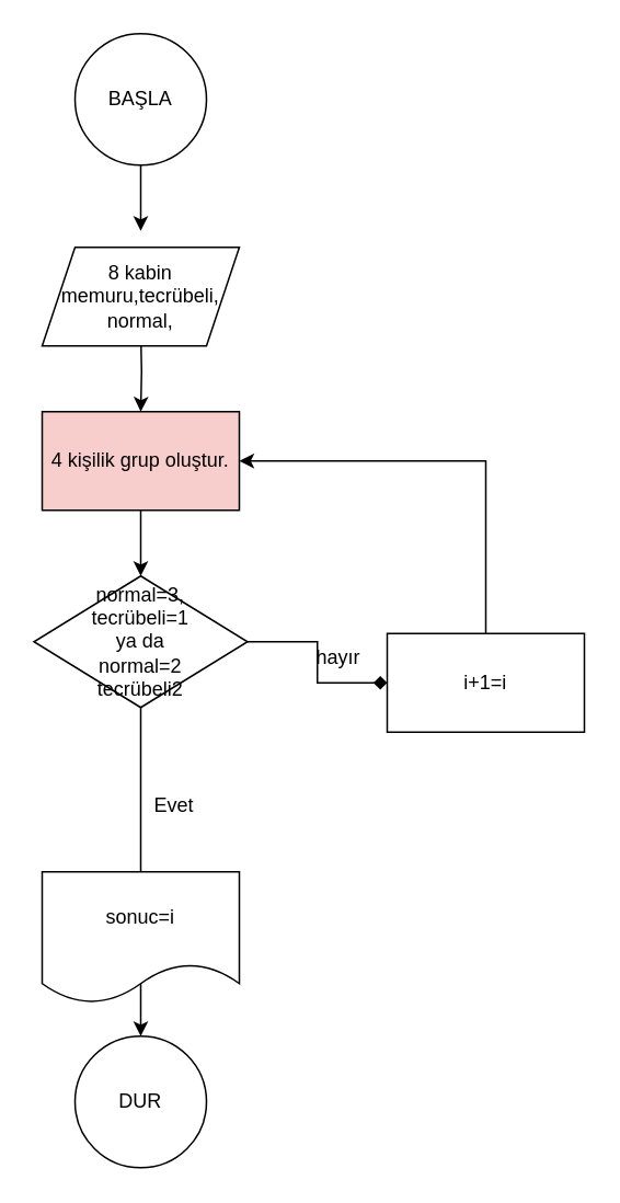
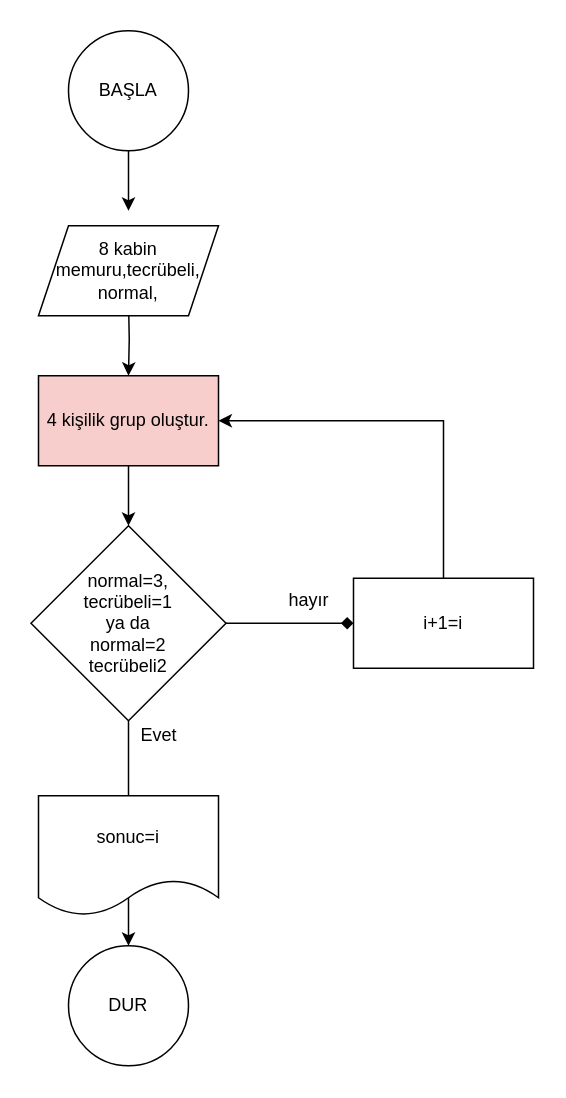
  <mxCell id="0" />
  <mxCell id="1" parent="0" />
  <mxCell id="2" value="" style="edgeStyle=orthogonalEdgeStyle;rounded=0;orthogonalLoop=1;jettySize=auto;html=1;" parent="1" source="3" edge="1"><mxGeometry relative="1" as="geometry"><mxPoint x="85" y="140" as="targetPoint" /></mxGeometry></mxCell>
  <mxCell id="3" value="BAŞLA" style="ellipse;whiteSpace=wrap;html=1;aspect=fixed;" parent="1" vertex="1"><mxGeometry x="45" y="20" width="80" height="80" as="geometry" /></mxCell>
  <mxCell id="4" value="DUR" style="ellipse;whiteSpace=wrap;html=1;aspect=fixed;" parent="1" vertex="1"><mxGeometry x="45" y="630" width="80" height="80" as="geometry" /></mxCell>
  <mxCell id="5" value="" style="edgeStyle=orthogonalEdgeStyle;rounded=0;orthogonalLoop=1;jettySize=auto;html=1;" parent="1" target="7" edge="1"><mxGeometry relative="1" as="geometry"><mxPoint x="85" y="200" as="sourcePoint" /></mxGeometry></mxCell>
  <mxCell id="6" value="" style="edgeStyle=orthogonalEdgeStyle;rounded=0;orthogonalLoop=1;jettySize=auto;html=1;" parent="1" source="7" target="10" edge="1"><mxGeometry relative="1" as="geometry" /></mxCell>
  <mxCell id="7" value="4 kişilik grup oluştur." style="rounded=0;whiteSpace=wrap;html=1;fillColor=#f8cecc;" parent="1" vertex="1"><mxGeometry x="25" y="250" width="120" height="60" as="geometry" /></mxCell>
  <mxCell id="8" value="" style="edgeStyle=orthogonalEdgeStyle;rounded=0;orthogonalLoop=1;jettySize=auto;html=1;" parent="1" source="10" target="4" edge="1"><mxGeometry relative="1" as="geometry" /></mxCell>
  <mxCell id="9" value="" style="edgeStyle=orthogonalEdgeStyle;rounded=0;orthogonalLoop=1;jettySize=auto;html=1;endArrow=diamond;" parent="1" source="10" target="13" edge="1"><mxGeometry relative="1" as="geometry" /></mxCell>
- <mxCell id="10" value="normal=3,&lt;br&gt;tecrübeli=1&lt;br&gt;ya da&lt;br&gt;normal=2&lt;br&gt;tecrübeli2" style="rhombus;whiteSpace=wrap;html=1;" parent="1" vertex="1"><mxGeometry x="20" y="350" width="130" height="80" as="geometry" /></mxCell>
+ <mxCell id="10" value="normal=3,&lt;br&gt;tecrübeli=1&lt;br&gt;ya da&lt;br&gt;normal=2&lt;br&gt;tecrübeli2" style="rhombus;whiteSpace=wrap;html=1;" parent="1" vertex="1"><mxGeometry x="20" y="350" width="130" height="130" as="geometry" /></mxCell>
  <mxCell id="11" value="Evet" style="text;html=1;align=center;verticalAlign=middle;resizable=0;points=[];autosize=1;strokeColor=none;" parent="1" vertex="1"><mxGeometry x="85" y="480" width="40" height="20" as="geometry" /></mxCell>
  <mxCell id="12" style="edgeStyle=orthogonalEdgeStyle;rounded=0;orthogonalLoop=1;jettySize=auto;html=1;entryX=1;entryY=0.5;entryDx=0;entryDy=0;" parent="1" source="13" target="7" edge="1"><mxGeometry relative="1" as="geometry"><Array as="points"><mxPoint x="295" y="280" /></Array></mxGeometry></mxCell>
  <mxCell id="13" value="i+1=i" style="whiteSpace=wrap;html=1;" parent="1" vertex="1"><mxGeometry x="235" y="385" width="120" height="60" as="geometry" /></mxCell>
  <mxCell id="14" value="hayır" style="text;html=1;align=center;verticalAlign=middle;resizable=0;points=[];autosize=1;strokeColor=none;" parent="1" vertex="1"><mxGeometry x="185" y="390" width="40" height="20" as="geometry" /></mxCell>
  <mxCell id="15" value="sonuc=i" style="shape=document;whiteSpace=wrap;html=1;boundedLbl=1;" parent="1" vertex="1"><mxGeometry x="25" y="530" width="120" height="80" as="geometry" /></mxCell>
  <mxCell id="16" value="&lt;span&gt;8 kabin memuru,tecrübeli,&lt;/span&gt;&lt;br&gt;&lt;span&gt;normal,&lt;/span&gt;" style="shape=parallelogram;perimeter=parallelogramPerimeter;whiteSpace=wrap;html=1;fixedSize=1;" vertex="1" parent="1"><mxGeometry x="25" y="150" width="120" height="60" as="geometry" /></mxCell>
